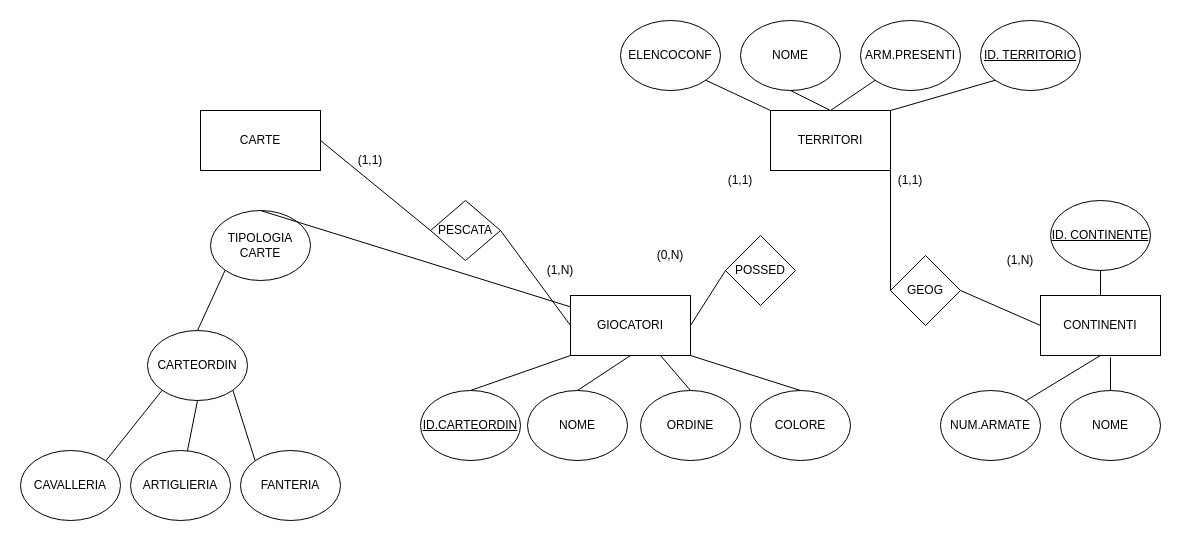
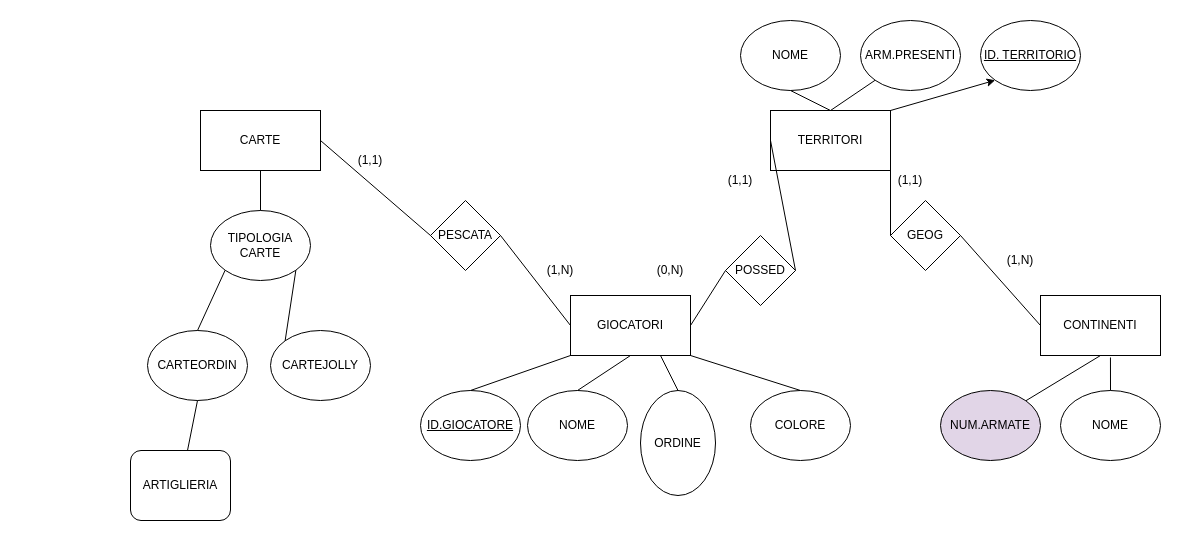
  <mxCell id="0" />
  <mxCell id="1" parent="0" />
- <mxCell id="2" value="&lt;u&gt;ID. CONTINENTE&lt;/u&gt;" style="ellipse;whiteSpace=wrap;html=1;" parent="1" vertex="1"><mxGeometry x="1050" y="200" width="100" height="70" as="geometry" /></mxCell>
  <mxCell id="3" value="&lt;u&gt;ID. TERRITORIO&lt;/u&gt;" style="ellipse;whiteSpace=wrap;html=1;" parent="1" vertex="1"><mxGeometry x="980" y="20" width="100" height="70" as="geometry" /></mxCell>
- <mxCell id="4" value="&lt;u&gt;ID.CARTEORDIN&lt;/u&gt;" style="ellipse;whiteSpace=wrap;html=1;" parent="1" vertex="1"><mxGeometry x="420" y="390" width="100" height="70" as="geometry" /></mxCell>
- <mxCell id="5" value="GEOG" style="rhombus;whiteSpace=wrap;html=1;" parent="1" vertex="1"><mxGeometry x="890" y="255" width="70" height="70" as="geometry" /></mxCell>
+ <mxCell id="4" value="&lt;u&gt;ID.GIOCATORE&lt;/u&gt;" style="ellipse;whiteSpace=wrap;html=1;" parent="1" vertex="1"><mxGeometry x="420" y="390" width="100" height="70" as="geometry" /></mxCell>
+ <mxCell id="5" value="GEOG" style="rhombus;whiteSpace=wrap;html=1;" parent="1" vertex="1"><mxGeometry x="890" y="200" width="70" height="70" as="geometry" /></mxCell>
  <mxCell id="6" value="POSSED" style="rhombus;whiteSpace=wrap;html=1;" parent="1" vertex="1"><mxGeometry x="725" y="235" width="70" height="70" as="geometry" /></mxCell>
- <mxCell id="7" value="PESCATA" style="rhombus;whiteSpace=wrap;html=1;" parent="1" vertex="1"><mxGeometry x="430" y="200" width="70" height="60" as="geometry" /></mxCell>
+ <mxCell id="7" value="PESCATA" style="rhombus;whiteSpace=wrap;html=1;" parent="1" vertex="1"><mxGeometry x="430" y="200" width="70" height="70" as="geometry" /></mxCell>
  <mxCell id="8" value="GIOCATORI" style="rounded=0;whiteSpace=wrap;html=1;" parent="1" vertex="1"><mxGeometry x="570" y="295" width="120" height="60" as="geometry" /></mxCell>
  <mxCell id="9" value="CARTE" style="rounded=0;whiteSpace=wrap;html=1;" parent="1" vertex="1"><mxGeometry x="200" y="110" width="120" height="60" as="geometry" /></mxCell>
  <mxCell id="10" value="TERRITORI" style="rounded=0;whiteSpace=wrap;html=1;" parent="1" vertex="1"><mxGeometry x="770" y="110" width="120" height="60" as="geometry" /></mxCell>
  <mxCell id="11" value="CONTINENTI" style="rounded=0;whiteSpace=wrap;html=1;" parent="1" vertex="1"><mxGeometry x="1040" y="295" width="120" height="60" as="geometry" /></mxCell>
  <mxCell id="12" value="" style="endArrow=none;html=1;exitX=1;exitY=0.5;exitDx=0;exitDy=0;entryX=0;entryY=0.5;entryDx=0;entryDy=0;" parent="1" source="9" target="7" edge="1"><mxGeometry width="50" height="50" relative="1" as="geometry"><mxPoint x="500" y="290" as="sourcePoint" /><mxPoint x="550" y="240" as="targetPoint" /></mxGeometry></mxCell>
  <mxCell id="13" value="" style="endArrow=none;html=1;exitX=1;exitY=0.5;exitDx=0;exitDy=0;entryX=0;entryY=0.5;entryDx=0;entryDy=0;" parent="1" source="7" target="8" edge="1"><mxGeometry width="50" height="50" relative="1" as="geometry"><mxPoint x="500" y="290" as="sourcePoint" /><mxPoint x="550" y="240" as="targetPoint" /></mxGeometry></mxCell>
  <mxCell id="14" value="" style="endArrow=none;html=1;entryX=0;entryY=0.5;entryDx=0;entryDy=0;exitX=1;exitY=0.5;exitDx=0;exitDy=0;" parent="1" source="8" target="6" edge="1"><mxGeometry width="50" height="50" relative="1" as="geometry"><mxPoint x="500" y="290" as="sourcePoint" /><mxPoint x="550" y="240" as="targetPoint" /></mxGeometry></mxCell>
+ <mxCell id="15" value="" style="endArrow=none;html=1;entryX=0;entryY=0.5;entryDx=0;entryDy=0;exitX=1;exitY=0.5;exitDx=0;exitDy=0;" parent="1" source="6" target="10" edge="1"><mxGeometry width="50" height="50" relative="1" as="geometry"><mxPoint x="500" y="290" as="sourcePoint" /><mxPoint x="550" y="240" as="targetPoint" /></mxGeometry></mxCell>
  <mxCell id="16" value="" style="endArrow=none;html=1;entryX=0;entryY=0.5;entryDx=0;entryDy=0;exitX=1;exitY=0.5;exitDx=0;exitDy=0;" parent="1" source="10" target="5" edge="1"><mxGeometry width="50" height="50" relative="1" as="geometry"><mxPoint x="500" y="290" as="sourcePoint" /><mxPoint x="550" y="240" as="targetPoint" /></mxGeometry></mxCell>
  <mxCell id="17" value="" style="endArrow=none;html=1;entryX=0;entryY=0.5;entryDx=0;entryDy=0;exitX=1;exitY=0.5;exitDx=0;exitDy=0;" parent="1" source="5" target="11" edge="1"><mxGeometry width="50" height="50" relative="1" as="geometry"><mxPoint x="500" y="290" as="sourcePoint" /><mxPoint x="550" y="240" as="targetPoint" /></mxGeometry></mxCell>
  <mxCell id="18" value="" style="endArrow=none;html=1;exitX=0.5;exitY=0;exitDx=0;exitDy=0;entryX=0;entryY=1;entryDx=0;entryDy=0;" parent="1" source="4" target="8" edge="1"><mxGeometry width="50" height="50" relative="1" as="geometry"><mxPoint x="510" y="290" as="sourcePoint" /><mxPoint x="560" y="240" as="targetPoint" /></mxGeometry></mxCell>
- <mxCell id="19" value="" style="endArrow=none;html=1;entryX=0;entryY=1;entryDx=0;entryDy=0;exitX=1;exitY=0;exitDx=0;exitDy=0;" parent="1" source="10" target="3" edge="1"><mxGeometry width="50" height="50" relative="1" as="geometry"><mxPoint x="510" y="290" as="sourcePoint" /><mxPoint x="560" y="240" as="targetPoint" /></mxGeometry></mxCell>
- <mxCell id="20" value="" style="endArrow=none;html=1;entryX=0.5;entryY=1;entryDx=0;entryDy=0;exitX=0.5;exitY=0;exitDx=0;exitDy=0;" parent="1" source="11" target="2" edge="1"><mxGeometry width="50" height="50" relative="1" as="geometry"><mxPoint x="510" y="290" as="sourcePoint" /><mxPoint x="560" y="240" as="targetPoint" /></mxGeometry></mxCell>
+ <mxCell id="19" value="" style="endArrow=classic;html=1;entryX=0;entryY=1;entryDx=0;entryDy=0;exitX=1;exitY=0;exitDx=0;exitDy=0;" parent="1" source="10" target="3" edge="1"><mxGeometry width="50" height="50" relative="1" as="geometry"><mxPoint x="510" y="290" as="sourcePoint" /><mxPoint x="560" y="240" as="targetPoint" /></mxGeometry></mxCell>
  <mxCell id="21" value="NOME" style="ellipse;whiteSpace=wrap;html=1;" vertex="1" parent="1"><mxGeometry x="1060" y="390" width="100" height="70" as="geometry" /></mxCell>
- <mxCell id="22" value="NUM.ARMATE" style="ellipse;whiteSpace=wrap;html=1;" vertex="1" parent="1"><mxGeometry x="940" y="390" width="100" height="70" as="geometry" /></mxCell>
+ <mxCell id="22" value="NUM.ARMATE" style="ellipse;whiteSpace=wrap;html=1;fillColor=#e1d5e7;" vertex="1" parent="1"><mxGeometry x="940" y="390" width="100" height="70" as="geometry" /></mxCell>
  <mxCell id="23" value="" style="endArrow=none;html=1;entryX=0.5;entryY=1;entryDx=0;entryDy=0;exitX=1;exitY=0;exitDx=0;exitDy=0;" edge="1" parent="1" source="22" target="11"><mxGeometry width="50" height="50" relative="1" as="geometry"><mxPoint x="520" y="350" as="sourcePoint" /><mxPoint x="570" y="300" as="targetPoint" /></mxGeometry></mxCell>
  <mxCell id="24" value="" style="endArrow=none;html=1;entryX=0.583;entryY=1.033;entryDx=0;entryDy=0;entryPerimeter=0;exitX=0.5;exitY=0;exitDx=0;exitDy=0;" edge="1" parent="1" source="21" target="11"><mxGeometry width="50" height="50" relative="1" as="geometry"><mxPoint x="520" y="350" as="sourcePoint" /><mxPoint x="570" y="300" as="targetPoint" /></mxGeometry></mxCell>
  <mxCell id="25" value="NOME" style="ellipse;whiteSpace=wrap;html=1;" vertex="1" parent="1"><mxGeometry x="740" y="20" width="100" height="70" as="geometry" /></mxCell>
- <mxCell id="26" value="ELENCOCONF" style="ellipse;whiteSpace=wrap;html=1;" vertex="1" parent="1"><mxGeometry x="620" y="20" width="100" height="70" as="geometry" /></mxCell>
  <mxCell id="27" value="" style="endArrow=none;html=1;entryX=0.5;entryY=1;entryDx=0;entryDy=0;exitX=0.5;exitY=0;exitDx=0;exitDy=0;" edge="1" parent="1" source="10" target="25"><mxGeometry width="50" height="50" relative="1" as="geometry"><mxPoint x="520" y="350" as="sourcePoint" /><mxPoint x="570" y="300" as="targetPoint" /></mxGeometry></mxCell>
- <mxCell id="28" value="" style="endArrow=none;html=1;entryX=1;entryY=1;entryDx=0;entryDy=0;exitX=0;exitY=0;exitDx=0;exitDy=0;" edge="1" parent="1" source="10" target="26"><mxGeometry width="50" height="50" relative="1" as="geometry"><mxPoint x="520" y="350" as="sourcePoint" /><mxPoint x="570" y="300" as="targetPoint" /></mxGeometry></mxCell>
  <mxCell id="29" value="TIPOLOGIA CARTE" style="ellipse;whiteSpace=wrap;html=1;" vertex="1" parent="1"><mxGeometry x="210" y="210" width="100" height="70" as="geometry" /></mxCell>
  <mxCell id="30" value="CARTEORDIN" style="ellipse;whiteSpace=wrap;html=1;" vertex="1" parent="1"><mxGeometry x="147" y="330" width="100" height="70" as="geometry" /></mxCell>
- <mxCell id="32" value="CAVALLERIA" style="ellipse;whiteSpace=wrap;html=1;" vertex="1" parent="1"><mxGeometry x="20" y="450" width="100" height="70" as="geometry" /></mxCell>
- <mxCell id="33" value="FANTERIA" style="ellipse;whiteSpace=wrap;html=1;" vertex="1" parent="1"><mxGeometry x="240" y="450" width="100" height="70" as="geometry" /></mxCell>
+ <mxCell id="31" value="CARTEJOLLY" style="ellipse;whiteSpace=wrap;html=1;" vertex="1" parent="1"><mxGeometry x="270" y="330" width="100" height="70" as="geometry" /></mxCell>
  <mxCell id="34" value="" style="endArrow=none;html=1;entryX=0.5;entryY=1;entryDx=0;entryDy=0;" edge="1" target="30" parent="1" source="39"><mxGeometry width="50" height="50" relative="1" as="geometry"><mxPoint x="180" y="580" as="sourcePoint" /><mxPoint x="240" y="600" as="targetPoint" /></mxGeometry></mxCell>
- <mxCell id="35" value="" style="endArrow=none;html=1;entryX=0;entryY=1;entryDx=0;entryDy=0;exitX=1;exitY=0;exitDx=0;exitDy=0;" edge="1" source="32" target="30" parent="1"><mxGeometry width="50" height="50" relative="1" as="geometry"><mxPoint x="190" y="650" as="sourcePoint" /><mxPoint x="240" y="600" as="targetPoint" /></mxGeometry></mxCell>
- <mxCell id="36" value="" style="endArrow=none;html=1;entryX=1;entryY=1;entryDx=0;entryDy=0;exitX=0;exitY=0;exitDx=0;exitDy=0;" edge="1" source="33" target="30" parent="1"><mxGeometry width="50" height="50" relative="1" as="geometry"><mxPoint x="190" y="650" as="sourcePoint" /><mxPoint x="240" y="600" as="targetPoint" /></mxGeometry></mxCell>
  <mxCell id="37" value="" style="endArrow=none;html=1;entryX=0;entryY=1;entryDx=0;entryDy=0;exitX=0.5;exitY=0;exitDx=0;exitDy=0;" edge="1" source="30" target="29" parent="1"><mxGeometry width="50" height="50" relative="1" as="geometry"><mxPoint x="190" y="650" as="sourcePoint" /><mxPoint x="240" y="600" as="targetPoint" /></mxGeometry></mxCell>
- <mxCell id="39" value="ARTIGLIERIA" style="ellipse;whiteSpace=wrap;html=1;" vertex="1" parent="1"><mxGeometry x="130" y="450" width="100" height="70" as="geometry" /></mxCell>
- <mxCell id="40" value="" style="endArrow=none;html=1;exitX=0.5;exitY=0;exitDx=0;exitDy=0;" edge="1" parent="1" source="29" target="8"><mxGeometry width="50" height="50" relative="1" as="geometry"><mxPoint x="180" y="580" as="sourcePoint" /><mxPoint x="197" y="400" as="targetPoint" /></mxGeometry></mxCell>
+ <mxCell id="38" value="" style="endArrow=none;html=1;entryX=1;entryY=1;entryDx=0;entryDy=0;exitX=0;exitY=0;exitDx=0;exitDy=0;" edge="1" source="31" target="29" parent="1"><mxGeometry width="50" height="50" relative="1" as="geometry"><mxPoint x="190" y="650" as="sourcePoint" /><mxPoint x="240" y="600" as="targetPoint" /></mxGeometry></mxCell>
+ <mxCell id="39" value="ARTIGLIERIA" style="whiteSpace=wrap;html=1;rounded=1;" vertex="1" parent="1"><mxGeometry x="130" y="450" width="100" height="70" as="geometry" /></mxCell>
+ <mxCell id="40" value="" style="endArrow=none;html=1;entryX=0.5;entryY=1;entryDx=0;entryDy=0;exitX=0.5;exitY=0;exitDx=0;exitDy=0;" edge="1" parent="1" source="29" target="9"><mxGeometry width="50" height="50" relative="1" as="geometry"><mxPoint x="180" y="580" as="sourcePoint" /><mxPoint x="197" y="400" as="targetPoint" /></mxGeometry></mxCell>
  <mxCell id="41" value="NOME" style="ellipse;whiteSpace=wrap;html=1;" vertex="1" parent="1"><mxGeometry x="527" y="390" width="100" height="70" as="geometry" /></mxCell>
  <mxCell id="42" value="COLORE" style="ellipse;whiteSpace=wrap;html=1;" vertex="1" parent="1"><mxGeometry x="750" y="390" width="100" height="70" as="geometry" /></mxCell>
- <mxCell id="43" value="ORDINE" style="ellipse;whiteSpace=wrap;html=1;" vertex="1" parent="1"><mxGeometry x="640" y="390" width="100" height="70" as="geometry" /></mxCell>
+ <mxCell id="43" value="ORDINE" style="ellipse;whiteSpace=wrap;html=1;" vertex="1" parent="1"><mxGeometry x="640" y="390" width="75" height="105" as="geometry" /></mxCell>
  <mxCell id="44" value="" style="endArrow=none;html=1;entryX=1;entryY=1;entryDx=0;entryDy=0;exitX=0.5;exitY=0;exitDx=0;exitDy=0;" edge="1" parent="1" source="42" target="8"><mxGeometry width="50" height="50" relative="1" as="geometry"><mxPoint x="520" y="350" as="sourcePoint" /><mxPoint x="570" y="300" as="targetPoint" /></mxGeometry></mxCell>
  <mxCell id="45" value="" style="endArrow=none;html=1;entryX=0.75;entryY=1;entryDx=0;entryDy=0;exitX=0.5;exitY=0;exitDx=0;exitDy=0;" edge="1" parent="1" source="43" target="8"><mxGeometry width="50" height="50" relative="1" as="geometry"><mxPoint x="520" y="350" as="sourcePoint" /><mxPoint x="570" y="300" as="targetPoint" /></mxGeometry></mxCell>
  <mxCell id="46" value="" style="endArrow=none;html=1;entryX=0.5;entryY=1;entryDx=0;entryDy=0;exitX=0.5;exitY=0;exitDx=0;exitDy=0;" edge="1" parent="1" source="41" target="8"><mxGeometry width="50" height="50" relative="1" as="geometry"><mxPoint x="520" y="350" as="sourcePoint" /><mxPoint x="570" y="300" as="targetPoint" /></mxGeometry></mxCell>
  <mxCell id="47" value="(1,1)" style="text;html=1;strokeColor=none;fillColor=none;align=center;verticalAlign=middle;whiteSpace=wrap;rounded=0;" vertex="1" parent="1"><mxGeometry x="890" y="170" width="40" height="20" as="geometry" /></mxCell>
  <mxCell id="48" value="(1,N)" style="text;html=1;strokeColor=none;fillColor=none;align=center;verticalAlign=middle;whiteSpace=wrap;rounded=0;" vertex="1" parent="1"><mxGeometry x="1000" y="250" width="40" height="20" as="geometry" /></mxCell>
- <mxCell id="49" value="(0,N)" style="text;html=1;strokeColor=none;fillColor=none;align=center;verticalAlign=middle;whiteSpace=wrap;rounded=0;" vertex="1" parent="1"><mxGeometry x="650" y="245" width="40" height="20" as="geometry" /></mxCell>
+ <mxCell id="49" value="(0,N)" style="text;html=1;strokeColor=none;fillColor=none;align=center;verticalAlign=middle;whiteSpace=wrap;rounded=0;" vertex="1" parent="1"><mxGeometry x="650" y="260" width="40" height="20" as="geometry" /></mxCell>
  <mxCell id="50" value="(1,1)" style="text;html=1;strokeColor=none;fillColor=none;align=center;verticalAlign=middle;whiteSpace=wrap;rounded=0;" vertex="1" parent="1"><mxGeometry x="720" y="170" width="40" height="20" as="geometry" /></mxCell>
  <mxCell id="51" value="(1,1)" style="text;html=1;strokeColor=none;fillColor=none;align=center;verticalAlign=middle;whiteSpace=wrap;rounded=0;" vertex="1" parent="1"><mxGeometry x="350" y="150" width="40" height="20" as="geometry" /></mxCell>
  <mxCell id="52" value="(1,N)" style="text;html=1;strokeColor=none;fillColor=none;align=center;verticalAlign=middle;whiteSpace=wrap;rounded=0;" vertex="1" parent="1"><mxGeometry x="540" y="260" width="40" height="20" as="geometry" /></mxCell>
  <mxCell id="53" value="ARM.PRESENTI" style="ellipse;whiteSpace=wrap;html=1;" vertex="1" parent="1"><mxGeometry x="860" y="20" width="100" height="70" as="geometry" /></mxCell>
  <mxCell id="54" value="" style="endArrow=none;html=1;entryX=0;entryY=1;entryDx=0;entryDy=0;exitX=0.5;exitY=0;exitDx=0;exitDy=0;" edge="1" parent="1" source="10" target="53"><mxGeometry width="50" height="50" relative="1" as="geometry"><mxPoint x="580" y="350" as="sourcePoint" /><mxPoint x="630" y="300" as="targetPoint" /></mxGeometry></mxCell>
